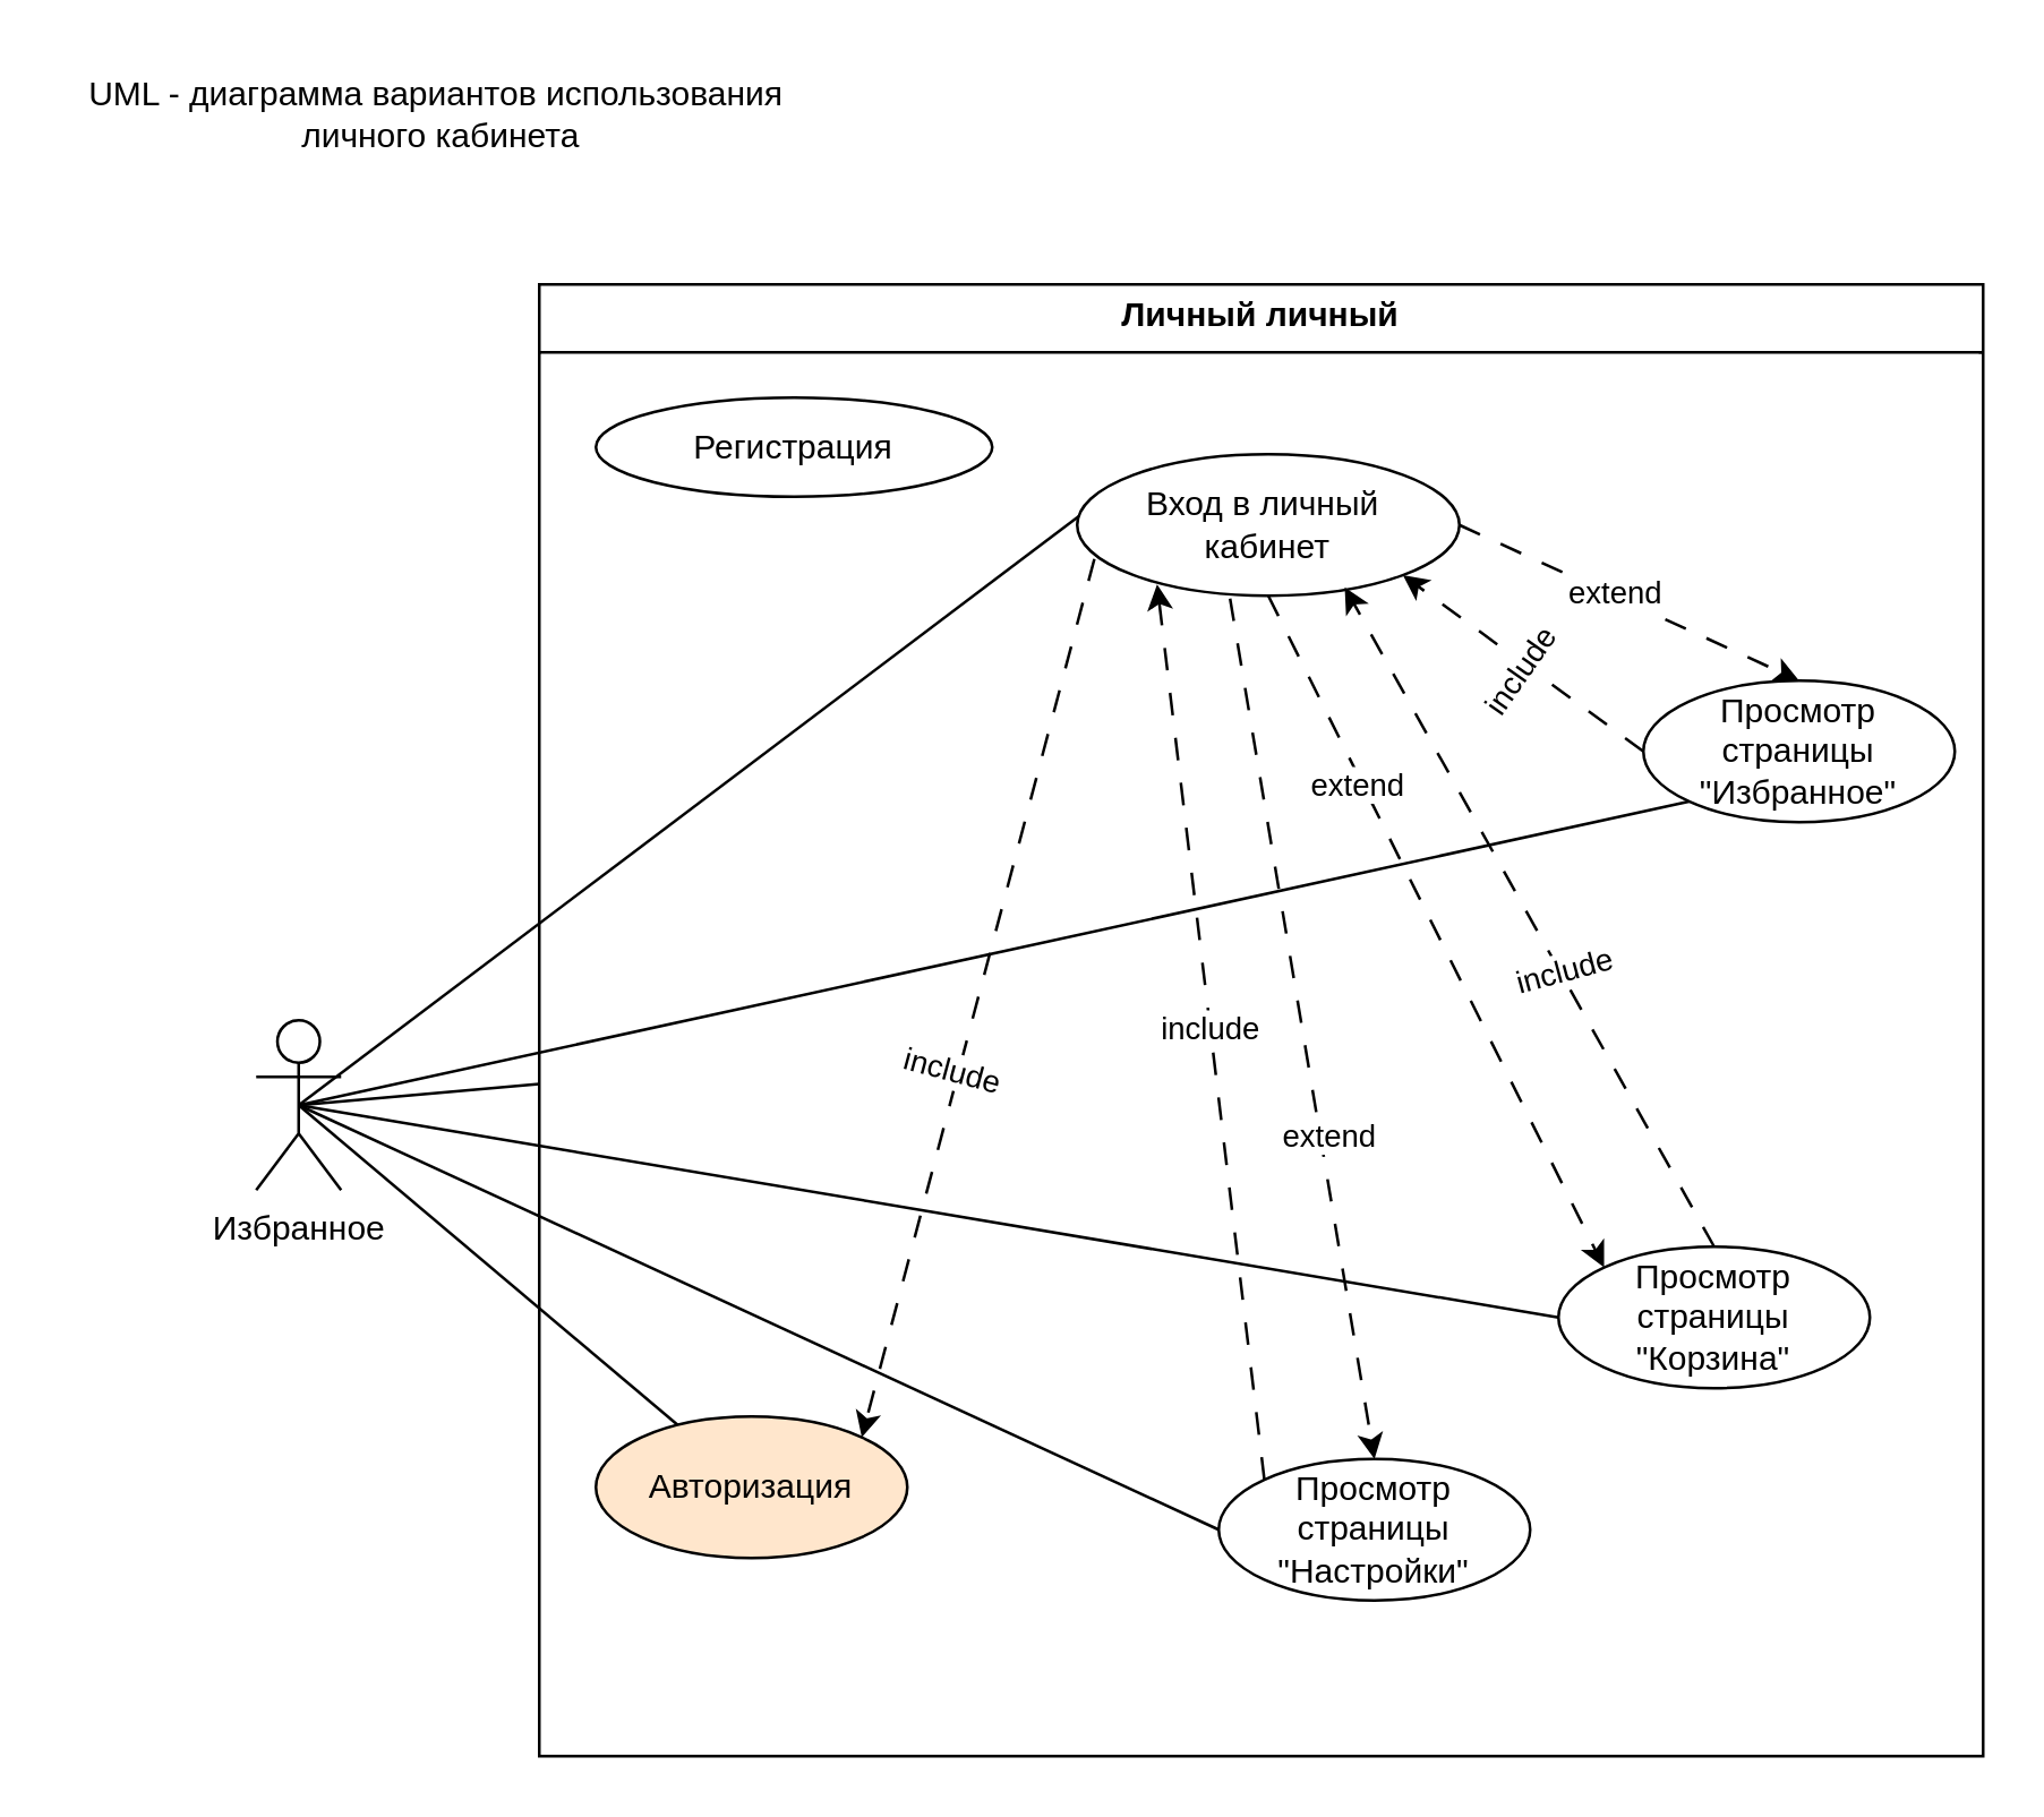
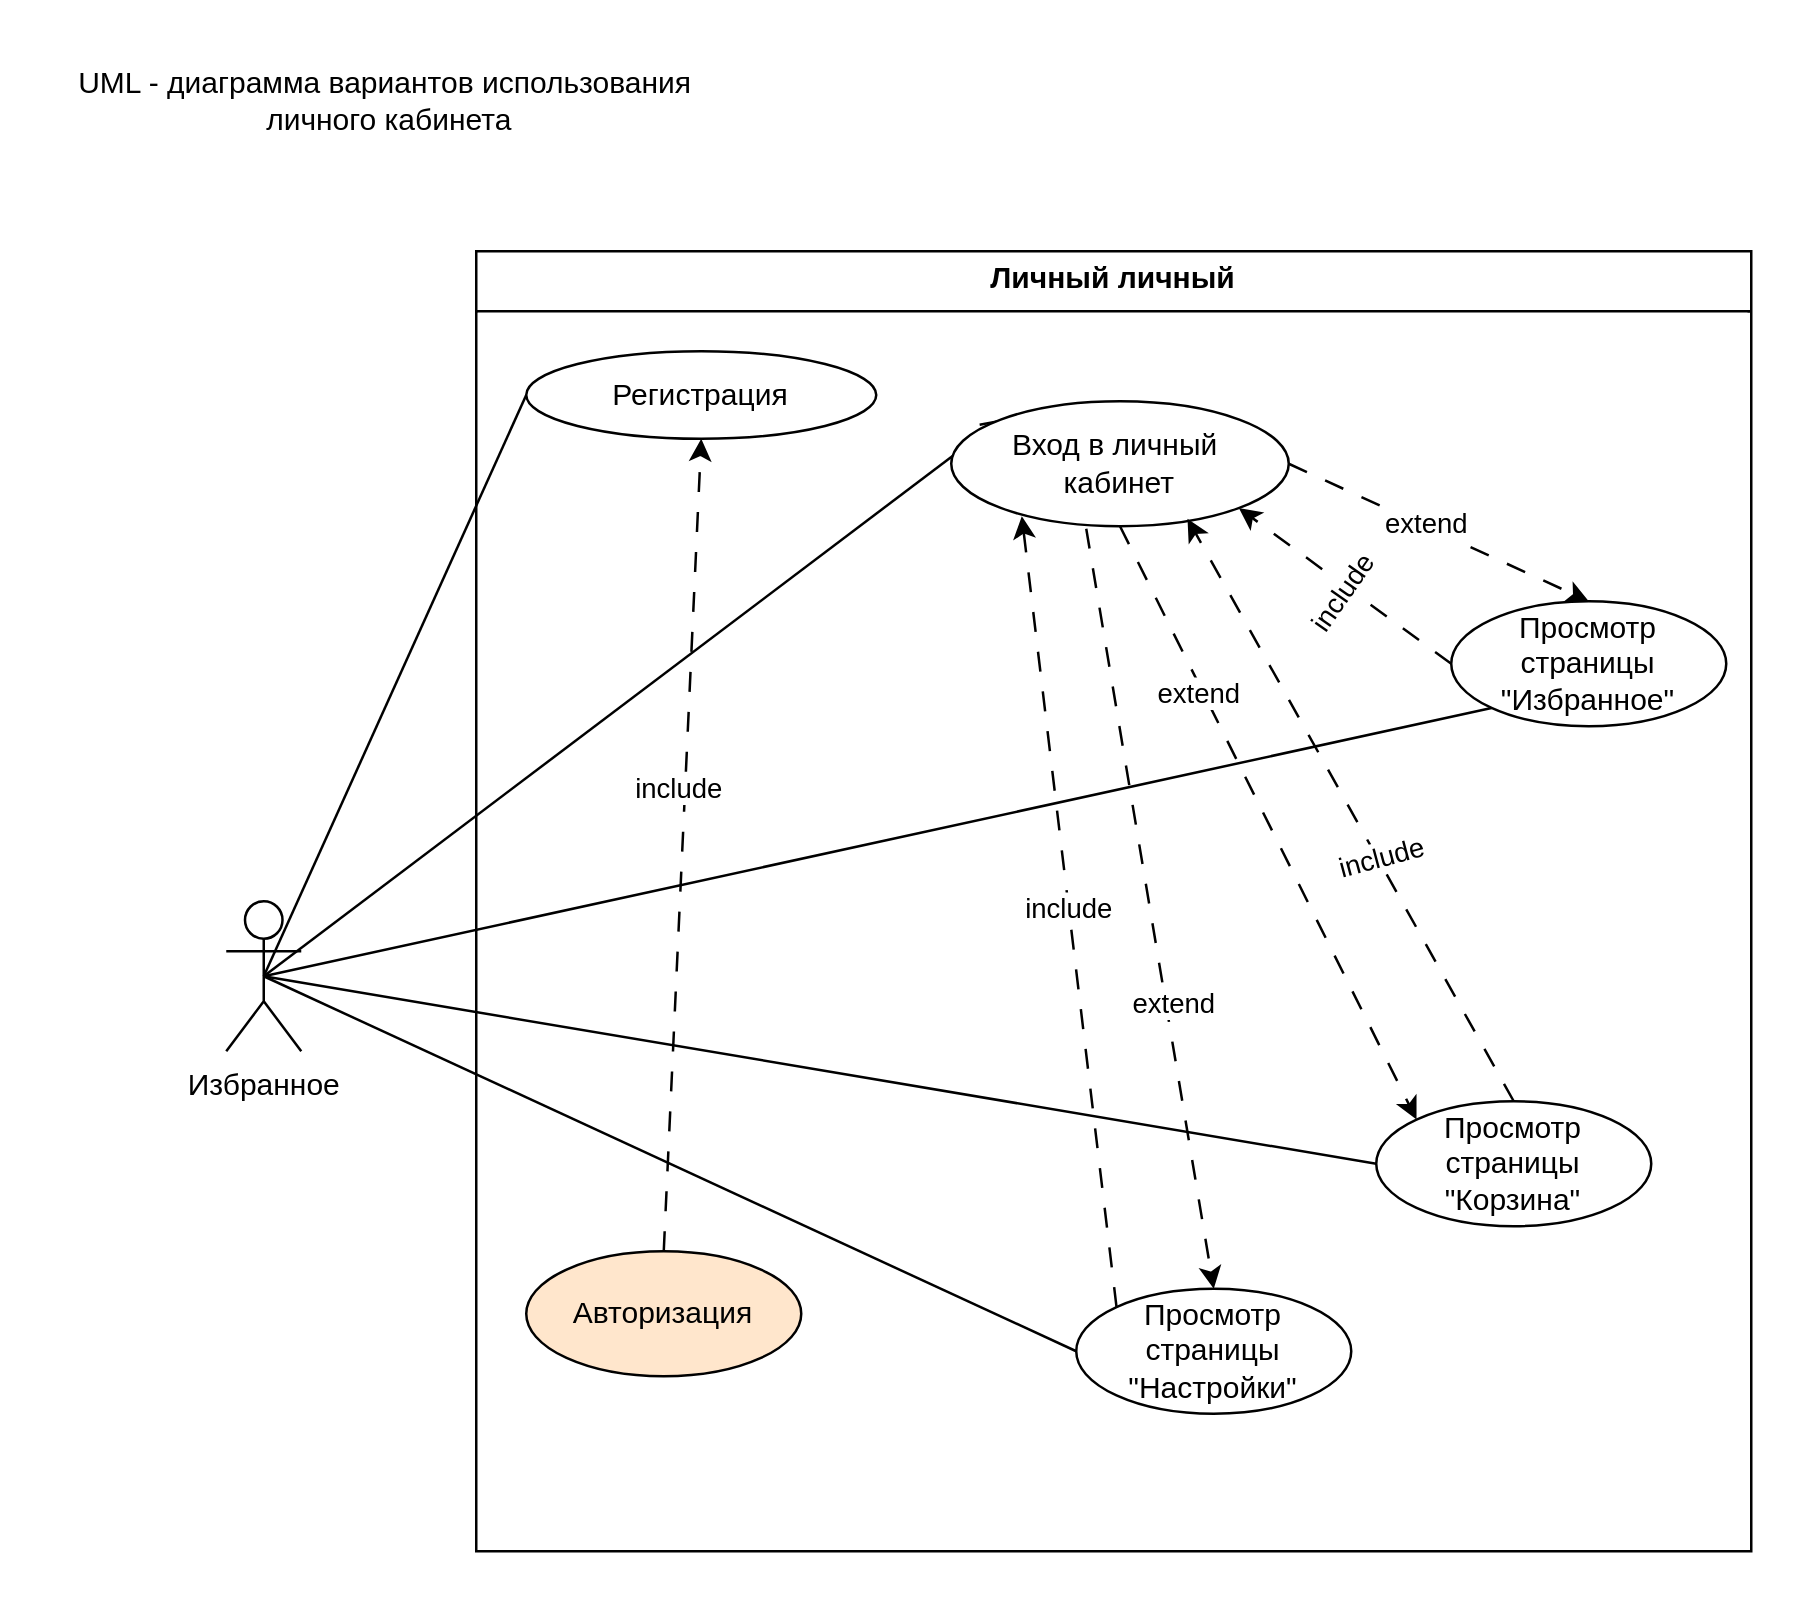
  <mxCell id="0" />
  <mxCell id="1" parent="0" />
  <mxCell id="2" value="UML - диаграмма вариантов использования&amp;nbsp;&lt;div&gt;личного кабинета&lt;/div&gt;" style="text;html=1;align=center;verticalAlign=middle;resizable=0;points=[];autosize=1;strokeColor=none;fillColor=none;" vertex="1" parent="1"><mxGeometry x="20" y="20" width="270" height="40" as="geometry" /></mxCell>
  <mxCell id="3" value="&lt;p style=&quot;margin:0px;margin-top:4px;text-align:center;&quot;&gt;&lt;b&gt;Личный личный&lt;/b&gt;&lt;/p&gt;&lt;hr size=&quot;1&quot; style=&quot;border-style:solid;&quot;&gt;&lt;div style=&quot;height:2px;&quot;&gt;&lt;/div&gt;" style="verticalAlign=top;align=left;overflow=fill;html=1;whiteSpace=wrap;" vertex="1" parent="1"><mxGeometry x="190" y="100" width="510" height="520" as="geometry" /></mxCell>
- <mxCell id="4" style="rounded=0;orthogonalLoop=1;jettySize=auto;html=1;exitX=0.5;exitY=0.5;exitDx=0;exitDy=0;exitPerimeter=0;endArrow=none;endFill=0;" edge="1" parent="1" source="10" target="3"><mxGeometry relative="1" as="geometry" /></mxCell>
- <mxCell id="5" style="rounded=0;orthogonalLoop=1;jettySize=auto;html=1;exitX=0.5;exitY=0.5;exitDx=0;exitDy=0;exitPerimeter=0;endArrow=none;endFill=0;" edge="1" parent="1" source="10" target="14"><mxGeometry relative="1" as="geometry" /></mxCell>
- <mxCell id="6" style="rounded=0;orthogonalLoop=1;jettySize=auto;html=1;exitX=0.5;exitY=0.5;exitDx=0;exitDy=0;exitPerimeter=0;entryX=0;entryY=0;entryDx=0;entryDy=0;endArrow=none;endFill=0;" edge="1" parent="1" source="10" target="21"><mxGeometry relative="1" as="geometry" /></mxCell>
+ <mxCell id="4" style="rounded=0;orthogonalLoop=1;jettySize=auto;html=1;exitX=0.5;exitY=0.5;exitDx=0;exitDy=0;exitPerimeter=0;entryX=0;entryY=0.5;entryDx=0;entryDy=0;endArrow=none;endFill=0;" edge="1" parent="1" source="10" target="11"><mxGeometry relative="1" as="geometry" /></mxCell>
+ <mxCell id="6" style="rounded=0;orthogonalLoop=1;jettySize=auto;html=1;exitX=0.5;exitY=0.5;exitDx=0;exitDy=0;exitPerimeter=0;entryX=0;entryY=0;entryDx=0;entryDy=0;endArrow=open;endFill=0;" edge="1" parent="1" source="10" target="21"><mxGeometry relative="1" as="geometry" /></mxCell>
  <mxCell id="7" style="rounded=0;orthogonalLoop=1;jettySize=auto;html=1;exitX=0.5;exitY=0.5;exitDx=0;exitDy=0;exitPerimeter=0;entryX=0;entryY=0.5;entryDx=0;entryDy=0;endArrow=none;endFill=0;" edge="1" parent="1" source="10" target="28"><mxGeometry relative="1" as="geometry" /></mxCell>
  <mxCell id="8" style="rounded=0;orthogonalLoop=1;jettySize=auto;html=1;exitX=0.5;exitY=0.5;exitDx=0;exitDy=0;exitPerimeter=0;entryX=0;entryY=0.5;entryDx=0;entryDy=0;endArrow=none;endFill=0;" edge="1" parent="1" source="10" target="25"><mxGeometry relative="1" as="geometry" /></mxCell>
  <mxCell id="9" style="rounded=0;orthogonalLoop=1;jettySize=auto;html=1;exitX=0.5;exitY=0.5;exitDx=0;exitDy=0;exitPerimeter=0;endArrow=none;endFill=0;entryX=0;entryY=1;entryDx=0;entryDy=0;" edge="1" parent="1" source="10" target="24"><mxGeometry relative="1" as="geometry" /></mxCell>
  <mxCell id="10" value="Избранное" style="shape=umlActor;verticalLabelPosition=bottom;verticalAlign=top;html=1;" vertex="1" parent="1"><mxGeometry x="90" y="360" width="30" height="60" as="geometry" /></mxCell>
  <mxCell id="11" value="Регистрация" style="ellipse;whiteSpace=wrap;html=1;" vertex="1" parent="1"><mxGeometry x="210" y="140" width="140" height="35" as="geometry" /></mxCell>
+ <mxCell id="12" style="rounded=0;orthogonalLoop=1;jettySize=auto;html=1;exitX=0.5;exitY=0;exitDx=0;exitDy=0;entryX=0.5;entryY=1;entryDx=0;entryDy=0;dashed=1;dashPattern=8 8;" edge="1" parent="1" source="14" target="11"><mxGeometry relative="1" as="geometry" /></mxCell>
+ <mxCell id="13" value="include" style="edgeLabel;html=1;align=center;verticalAlign=middle;resizable=0;points=[];" vertex="1" connectable="0" parent="12"><mxGeometry x="-0.28" y="-2" relative="1" as="geometry"><mxPoint x="-2" y="-69" as="offset" /></mxGeometry></mxCell>
  <mxCell id="14" value="Авторизация" style="ellipse;whiteSpace=wrap;html=1;fillColor=#ffe6cc;" vertex="1" parent="1"><mxGeometry x="210" y="500" width="110" height="50" as="geometry" /></mxCell>
- <mxCell id="15" style="rounded=0;orthogonalLoop=1;jettySize=auto;html=1;exitX=0.045;exitY=0.74;exitDx=0;exitDy=0;entryX=1;entryY=0;entryDx=0;entryDy=0;dashed=1;dashPattern=8 8;exitPerimeter=0;" edge="1" parent="1" source="21" target="14"><mxGeometry relative="1" as="geometry" /></mxCell>
- <mxCell id="16" value="include" style="edgeLabel;html=1;align=center;verticalAlign=middle;resizable=0;points=[];rotation=15;" vertex="1" connectable="0" parent="15"><mxGeometry x="0.08" y="-1" relative="1" as="geometry"><mxPoint x="-5" y="13" as="offset" /></mxGeometry></mxCell>
  <mxCell id="17" style="rounded=0;orthogonalLoop=1;jettySize=auto;html=1;entryX=0.5;entryY=0;entryDx=0;entryDy=0;dashed=1;dashPattern=8 8;exitX=1;exitY=0.5;exitDx=0;exitDy=0;" edge="1" parent="1" source="21" target="24"><mxGeometry relative="1" as="geometry"><mxPoint x="490" y="200" as="sourcePoint" /></mxGeometry></mxCell>
  <mxCell id="18" value="extend" style="edgeLabel;html=1;align=center;verticalAlign=middle;resizable=0;points=[];" vertex="1" connectable="0" parent="17"><mxGeometry x="-0.106" y="1" relative="1" as="geometry"><mxPoint as="offset" /></mxGeometry></mxCell>
  <mxCell id="19" style="rounded=0;orthogonalLoop=1;jettySize=auto;html=1;exitX=0.5;exitY=1;exitDx=0;exitDy=0;entryX=0;entryY=0;entryDx=0;entryDy=0;dashed=1;dashPattern=8 8;" edge="1" parent="1" source="21" target="25"><mxGeometry relative="1" as="geometry" /></mxCell>
  <mxCell id="20" value="extend" style="edgeLabel;html=1;align=center;verticalAlign=middle;resizable=0;points=[];" vertex="1" connectable="0" parent="19"><mxGeometry x="-0.453" y="-2" relative="1" as="geometry"><mxPoint as="offset" /></mxGeometry></mxCell>
  <mxCell id="21" value="Вход в личный&amp;nbsp;&lt;div&gt;кабинет&lt;/div&gt;" style="ellipse;whiteSpace=wrap;html=1;" vertex="1" parent="1"><mxGeometry x="380" y="160" width="135" height="50" as="geometry" /></mxCell>
  <mxCell id="22" style="rounded=0;orthogonalLoop=1;jettySize=auto;html=1;exitX=0;exitY=0.5;exitDx=0;exitDy=0;entryX=1;entryY=1;entryDx=0;entryDy=0;dashed=1;dashPattern=8 8;" edge="1" parent="1" source="24" target="21"><mxGeometry relative="1" as="geometry" /></mxCell>
  <mxCell id="23" value="include" style="edgeLabel;html=1;align=center;verticalAlign=middle;resizable=0;points=[];rotation=-55;" vertex="1" connectable="0" parent="22"><mxGeometry x="-0.187" relative="1" as="geometry"><mxPoint x="-9" y="-2" as="offset" /></mxGeometry></mxCell>
  <mxCell id="24" value="Просмотр страницы &quot;Избранное&quot;" style="ellipse;whiteSpace=wrap;html=1;" vertex="1" parent="1"><mxGeometry x="580" y="240" width="110" height="50" as="geometry" /></mxCell>
  <mxCell id="25" value="Просмотр страницы &quot;Корзина&quot;" style="ellipse;whiteSpace=wrap;html=1;" vertex="1" parent="1"><mxGeometry x="550" y="440" width="110" height="50" as="geometry" /></mxCell>
  <mxCell id="26" style="rounded=0;orthogonalLoop=1;jettySize=auto;html=1;exitX=0;exitY=0;exitDx=0;exitDy=0;entryX=0.209;entryY=0.92;entryDx=0;entryDy=0;dashed=1;dashPattern=8 8;entryPerimeter=0;" edge="1" parent="1" source="28" target="21"><mxGeometry relative="1" as="geometry" /></mxCell>
  <mxCell id="27" value="include" style="edgeLabel;html=1;align=center;verticalAlign=middle;resizable=0;points=[];" vertex="1" connectable="0" parent="26"><mxGeometry x="0.011" relative="1" as="geometry"><mxPoint as="offset" /></mxGeometry></mxCell>
  <mxCell id="28" value="Просмотр страницы &quot;Настройки&quot;" style="ellipse;whiteSpace=wrap;html=1;" vertex="1" parent="1"><mxGeometry x="430" y="515" width="110" height="50" as="geometry" /></mxCell>
  <mxCell id="29" style="rounded=0;orthogonalLoop=1;jettySize=auto;html=1;exitX=0.5;exitY=0;exitDx=0;exitDy=0;entryX=0.7;entryY=0.94;entryDx=0;entryDy=0;entryPerimeter=0;dashed=1;dashPattern=8 8;" edge="1" parent="1" source="25" target="21"><mxGeometry relative="1" as="geometry" /></mxCell>
  <mxCell id="30" value="include" style="edgeLabel;html=1;align=center;verticalAlign=middle;resizable=0;points=[];rotation=-15;" vertex="1" connectable="0" parent="29"><mxGeometry x="-0.161" y="-2" relative="1" as="geometry"><mxPoint x="-1" y="1" as="offset" /></mxGeometry></mxCell>
  <mxCell id="31" style="rounded=0;orthogonalLoop=1;jettySize=auto;html=1;exitX=0.4;exitY=1.02;exitDx=0;exitDy=0;entryX=0.5;entryY=0;entryDx=0;entryDy=0;dashed=1;dashPattern=8 8;exitPerimeter=0;" edge="1" parent="1" source="21" target="28"><mxGeometry relative="1" as="geometry" /></mxCell>
  <mxCell id="32" value="extend" style="edgeLabel;html=1;align=center;verticalAlign=middle;resizable=0;points=[];" vertex="1" connectable="0" parent="31"><mxGeometry x="0.255" y="3" relative="1" as="geometry"><mxPoint as="offset" /></mxGeometry></mxCell>
